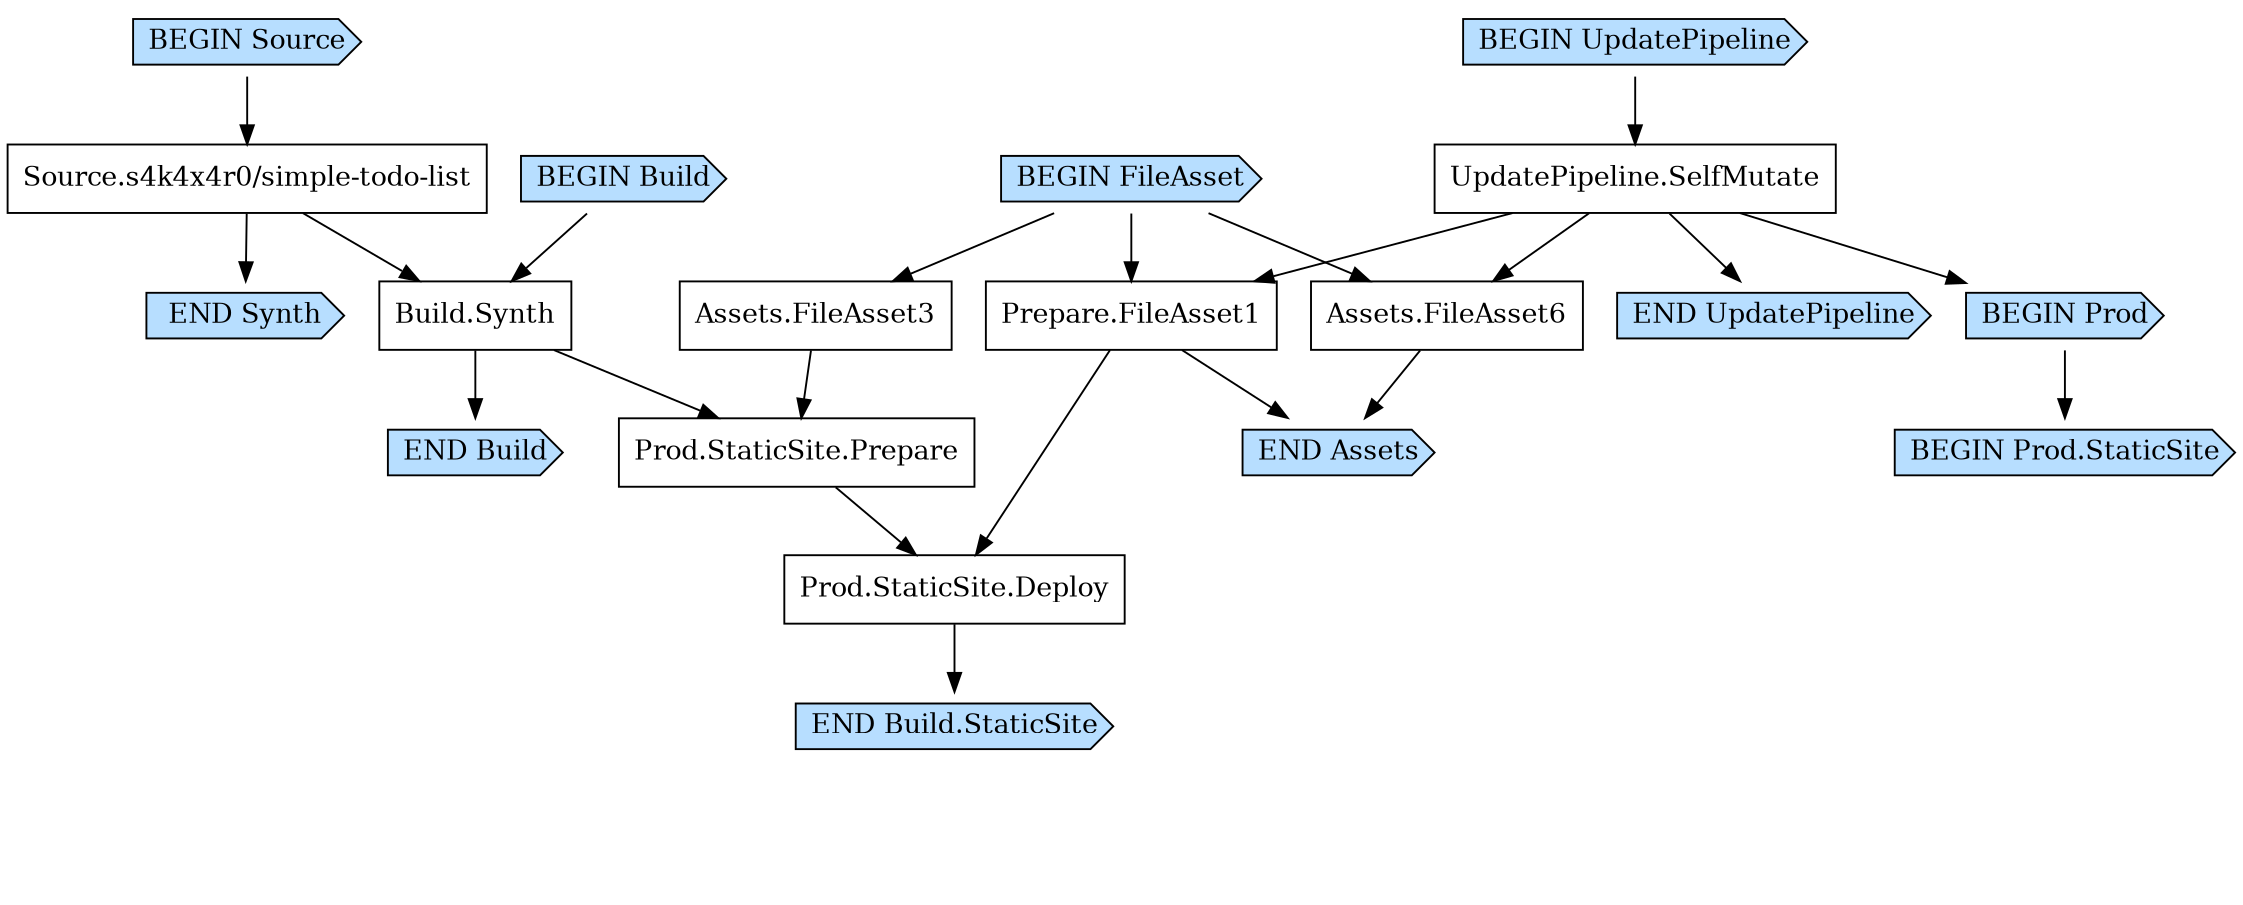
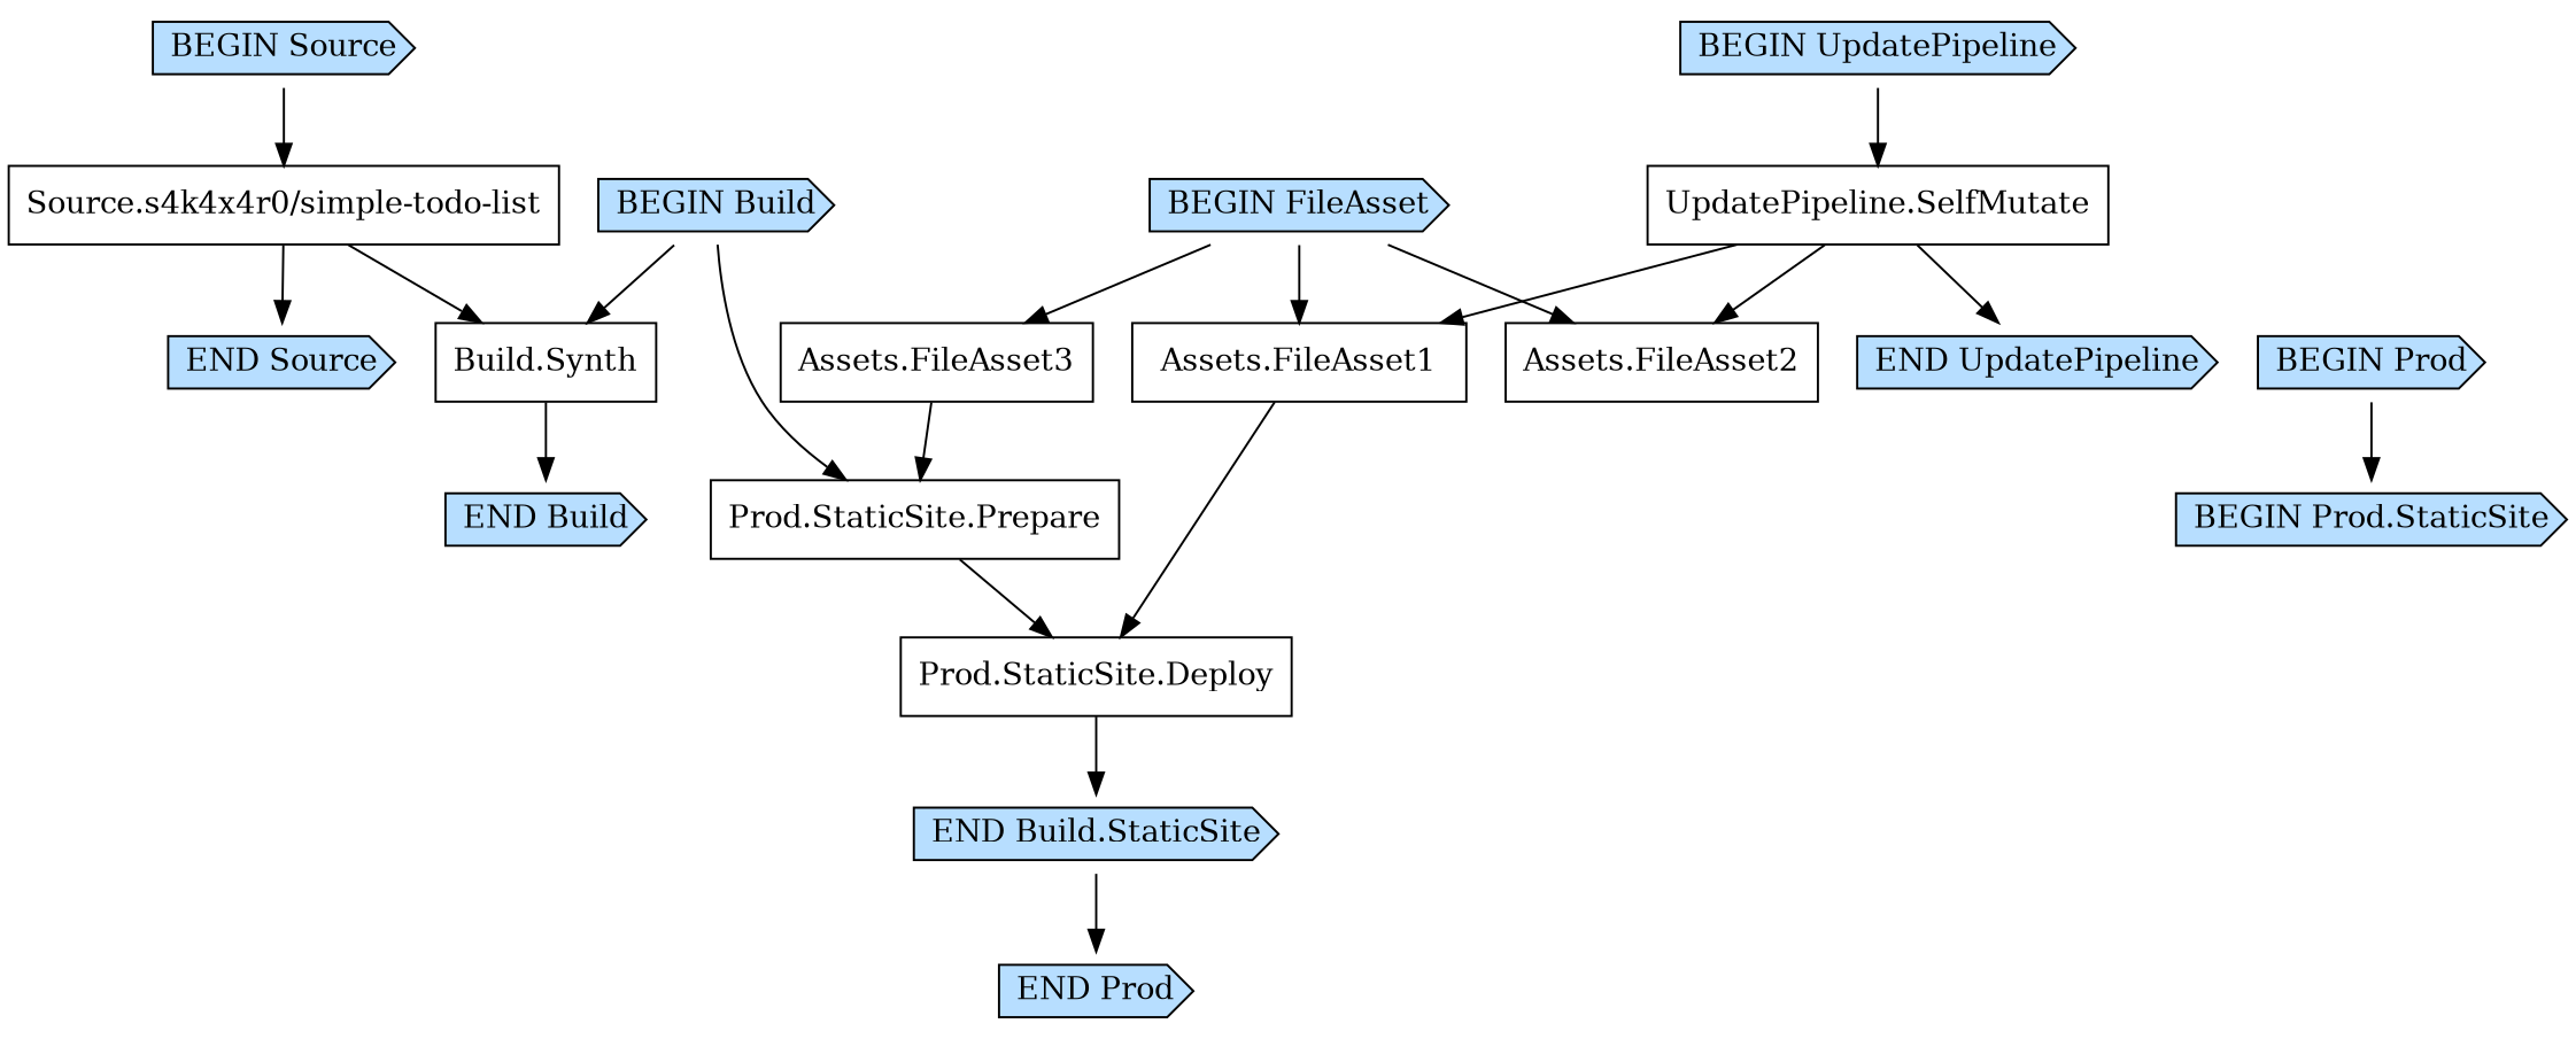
  digraph {
    node [shape=cds fillcolor="#b7deff" style=filled]
    "Build.Synth" [shape=box fillcolor="" style=""]
    "BEGIN Build"
    "END Build"
    "Prod.StaticSite.Prepare" [shape=box fillcolor="" style=""]
    "UpdatePipeline.SelfMutate" [shape=box fillcolor="" style=""]
    "END UpdatePipeline"
-   "Assets.FileAsset1" [shape=box label="Prepare.FileAsset1" fillcolor="" style=""]
-   "Assets.FileAsset2" [shape=box label="Assets.FileAsset6" fillcolor="" style=""]
+   "Assets.FileAsset1" [shape=box fillcolor="" style=""]
+   "Assets.FileAsset2" [shape=box fillcolor="" style=""]
    "BEGIN Prod"
    "Prod.StaticSite.Deploy" [shape=box fillcolor="" style=""]
    "Source.s4k4x4r0/simple-todo-list" [shape=box fillcolor="" style=""]
-   "END Source" [label="END Synth"]
+   "END Source"
    "BEGIN UpdatePipeline"
-   "END Assets"
    "Assets.FileAsset3" [shape=box fillcolor="" style=""]
    "BEGIN Prod.StaticSite"
    n17 [label="BEGIN FileAsset"]
    n18 [label="END Build.StaticSite"]
+   "END Prod"
    "BEGIN Source"
    "Build.Synth" -> "END Build"
-   "Build.Synth" -> "Prod.StaticSite.Prepare"
+   "BEGIN Build" -> "Prod.StaticSite.Prepare"
    "BEGIN Build" -> "Build.Synth"
    "Prod.StaticSite.Prepare" -> "Prod.StaticSite.Deploy"
    "UpdatePipeline.SelfMutate" -> "END UpdatePipeline"
    "UpdatePipeline.SelfMutate" -> "Assets.FileAsset1"
    "UpdatePipeline.SelfMutate" -> "Assets.FileAsset2"
-   "UpdatePipeline.SelfMutate" -> "BEGIN Prod"
    "Assets.FileAsset1" -> "Prod.StaticSite.Deploy"
-   "Assets.FileAsset1" -> "END Assets"
-   "Assets.FileAsset2" -> "END Assets"
    "BEGIN Prod" -> "BEGIN Prod.StaticSite"
    "Prod.StaticSite.Deploy" -> n18
    "Source.s4k4x4r0/simple-todo-list" -> "Build.Synth"
    "Source.s4k4x4r0/simple-todo-list" -> "END Source"
    "BEGIN UpdatePipeline" -> "UpdatePipeline.SelfMutate"
    "Assets.FileAsset3" -> "Prod.StaticSite.Prepare"
    n17 -> "Assets.FileAsset1"
    n17 -> "Assets.FileAsset2"
    n17 -> "Assets.FileAsset3"
+   n18 -> "END Prod"
    "BEGIN Source" -> "Source.s4k4x4r0/simple-todo-list"
  }
